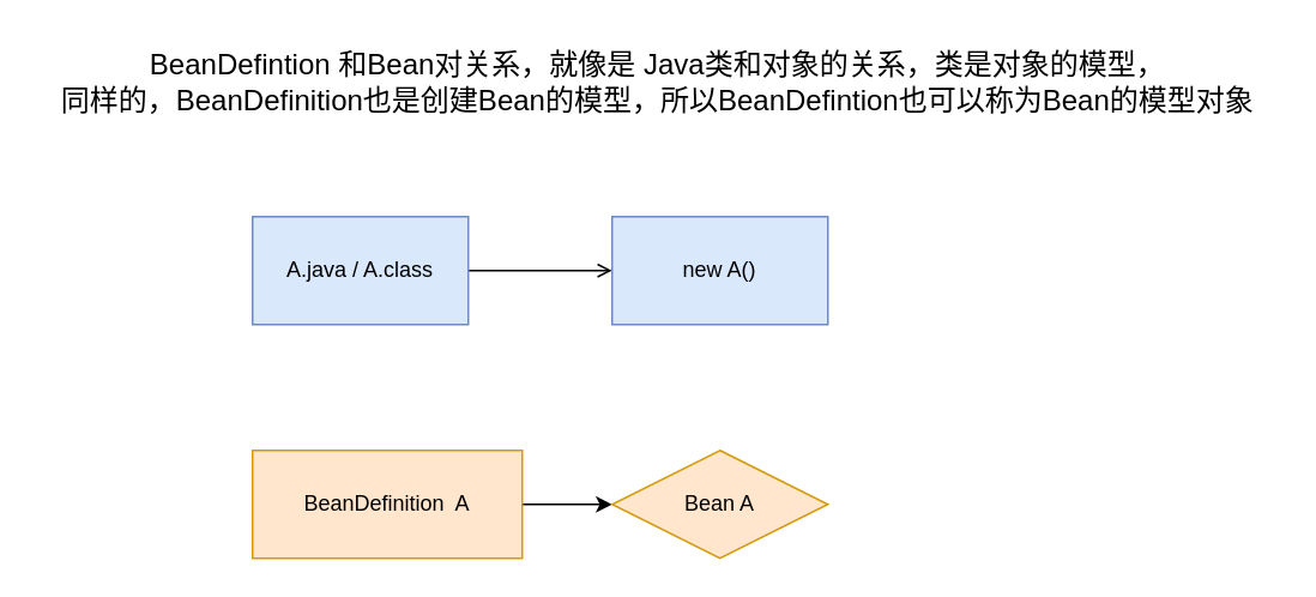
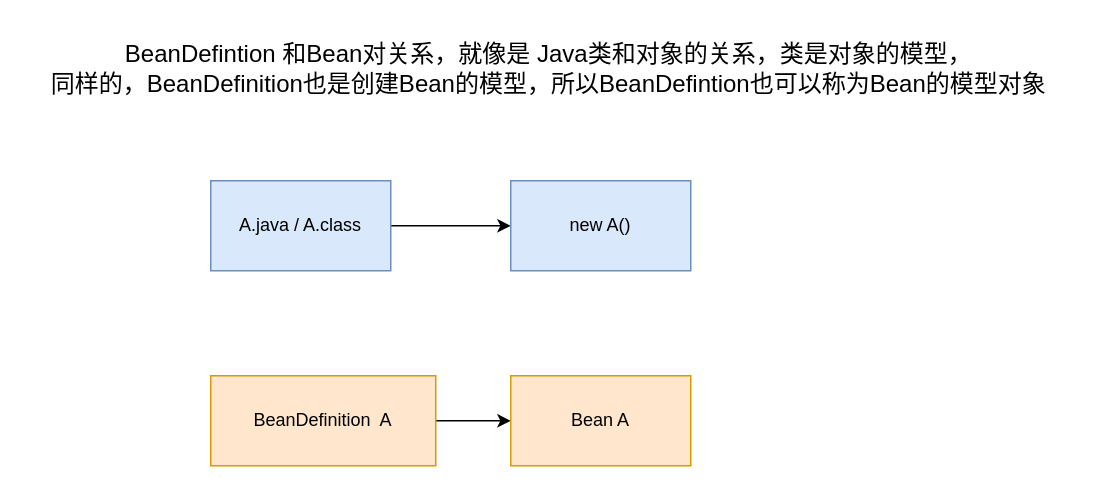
  <mxCell id="0" />
  <mxCell id="1" parent="0" />
- <mxCell id="2" value="" style="edgeStyle=orthogonalEdgeStyle;rounded=0;orthogonalLoop=1;jettySize=auto;html=1;fontSize=16;endArrow=open;" parent="1" source="3" target="4" edge="1"><mxGeometry relative="1" as="geometry" /></mxCell>
+ <mxCell id="2" value="" style="edgeStyle=orthogonalEdgeStyle;rounded=0;orthogonalLoop=1;jettySize=auto;html=1;fontSize=16;" parent="1" source="3" target="4" edge="1"><mxGeometry relative="1" as="geometry" /></mxCell>
  <mxCell id="3" value="A.java / A.class" style="rounded=0;whiteSpace=wrap;html=1;fillColor=#dae8fc;strokeColor=#6c8ebf;" parent="1" vertex="1"><mxGeometry x="140" y="120" width="120" height="60" as="geometry" /></mxCell>
  <mxCell id="4" value="new A()" style="rounded=0;whiteSpace=wrap;html=1;fillColor=#dae8fc;strokeColor=#6c8ebf;" parent="1" vertex="1"><mxGeometry x="340" y="120" width="120" height="60" as="geometry" /></mxCell>
  <mxCell id="5" value="" style="edgeStyle=orthogonalEdgeStyle;rounded=0;orthogonalLoop=1;jettySize=auto;html=1;" parent="1" source="6" target="7" edge="1"><mxGeometry relative="1" as="geometry" /></mxCell>
  <mxCell id="6" value="BeanDefinition&amp;nbsp; A" style="rounded=0;whiteSpace=wrap;html=1;shadow=0;fillColor=#ffe6cc;strokeColor=#d79b00;" parent="1" vertex="1"><mxGeometry x="140" y="250" width="150" height="60" as="geometry" /></mxCell>
- <mxCell id="7" value="Bean A" style="rhombus;whiteSpace=wrap;html=1;shadow=0;fillColor=#ffe6cc;strokeColor=#d79b00;" parent="1" vertex="1"><mxGeometry x="340" y="250" width="120" height="60" as="geometry" /></mxCell>
+ <mxCell id="7" value="Bean A" style="rounded=0;whiteSpace=wrap;html=1;shadow=0;fillColor=#ffe6cc;strokeColor=#d79b00;" parent="1" vertex="1"><mxGeometry x="340" y="250" width="120" height="60" as="geometry" /></mxCell>
  <mxCell id="8" value="&lt;font style=&quot;font-size: 16px;&quot;&gt;BeanDefintion 和Bean对关系，就像是 Java类和对象的关系，类是对象的模型，&lt;br&gt;同样的，BeanDefinition也是创建Bean的模型，所以BeanDefintion也可以称为Bean的模型对象&lt;/font&gt;" style="text;html=1;align=center;verticalAlign=middle;resizable=0;points=[];autosize=1;strokeColor=none;fillColor=none;shadow=0;" parent="1" vertex="1"><mxGeometry x="20" y="20" width="690" height="50" as="geometry" /></mxCell>
